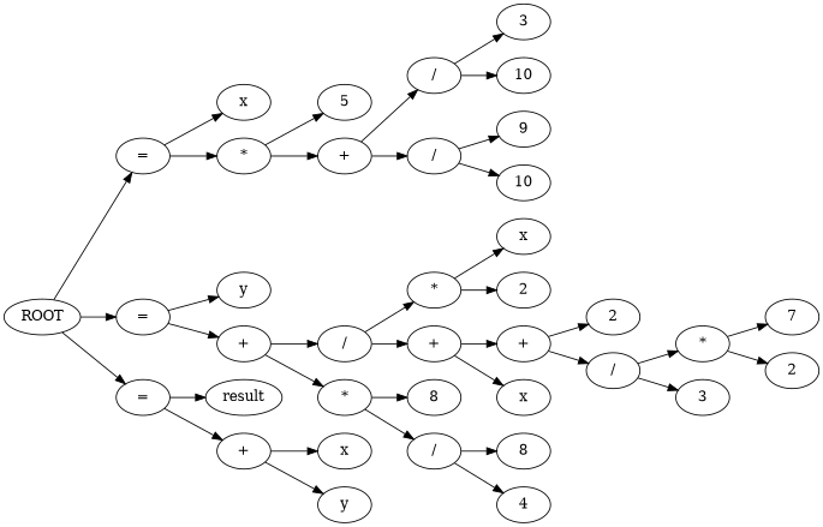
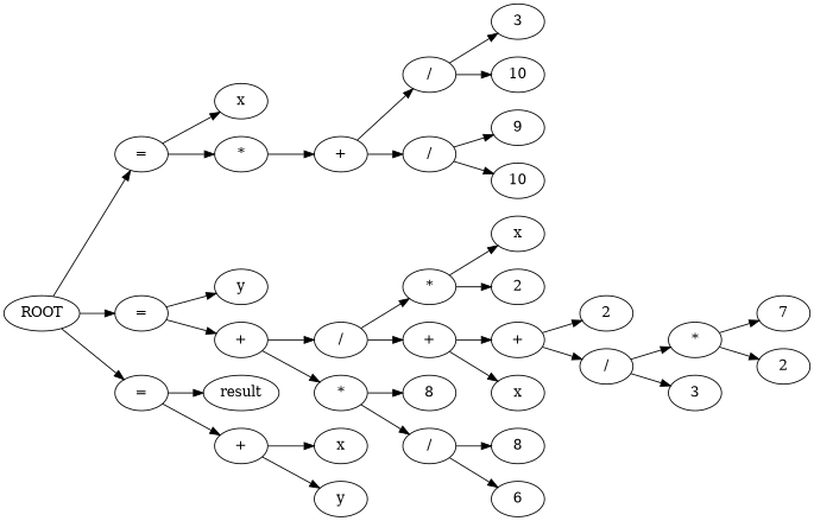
  strict digraph {
    rankdir=LR
    n1 [label="="]
    n2 [label=x]
    n3 [label="*"]
-   n4 [label=5]
    n5 [label="+"]
    n6 [label="="]
    n7 [label=y]
    n8 [label="+"]
    n9 [label="/"]
    n10 [label="*"]
    n11 [label="="]
    n12 [label=result]
    n13 [label="+"]
    n14 [label=x]
    n15 [label=y]
    ROOT
    n17 [label="/"]
    n18 [label="/"]
    n19 [label=3]
    n20 [label=10]
    n21 [label=9]
    n22 [label=10]
    n23 [label="*"]
    n24 [label="+"]
    n25 [label=8]
    n26 [label="/"]
    n27 [label=x]
    n28 [label=2]
    n29 [label="+"]
    n30 [label=x]
    n31 [label=8]
-   n32 [label=4]
+   n32 [label=6]
    n33 [label=2]
    n34 [label="/"]
    n35 [label="*"]
    n36 [label=3]
    n37 [label=7]
    n38 [label=2]
    n1 -> n2
    n1 -> n3
-   n3 -> n4
    n3 -> n5
    n5 -> n17
    n5 -> n18
    n6 -> n7
    n6 -> n8
    n8 -> n9
    n8 -> n10
    n9 -> n23
    n9 -> n24
    n10 -> n25
    n10 -> n26
    n11 -> n12
    n11 -> n13
    n13 -> n14
    n13 -> n15
    ROOT -> n1
    ROOT -> n6
    ROOT -> n11
    n17 -> n19
    n17 -> n20
    n18 -> n21
    n18 -> n22
    n23 -> n27
    n23 -> n28
    n24 -> n29
    n24 -> n30
    n26 -> n31
    n26 -> n32
    n29 -> n33
    n29 -> n34
    n34 -> n35
    n34 -> n36
    n35 -> n37
    n35 -> n38
  }
